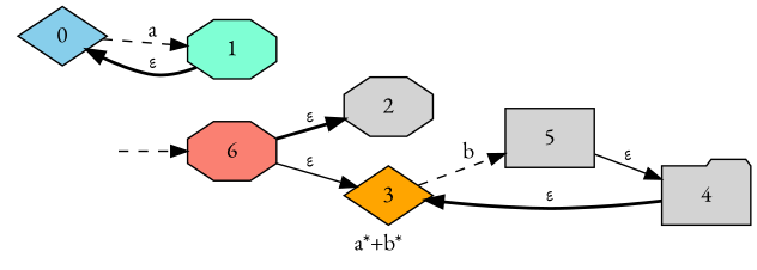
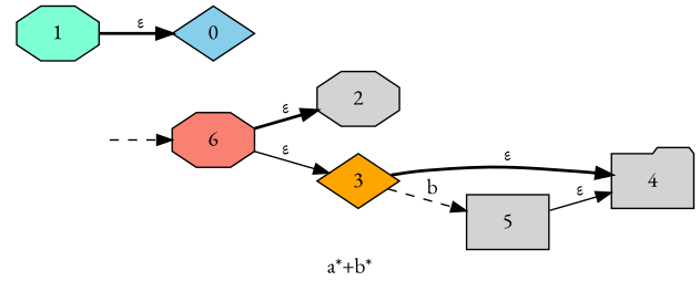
  digraph {
    fontname="EB Garamond"
    label="a*+b*"
    rankdir=LR
    node [fillcolor=lightgrey fontname="EB Garamond" shape=octagon style=filled]
    edge [fontname="EB Garamond" style=dashed]
    2
    0 [fillcolor=skyblue shape=diamond]
    1 [fillcolor=aquamarine]
    3 [fillcolor=orange shape=diamond]
    4 [shape=folder]
    5 [shape=box]
    __I__ [shape=circle style=invis width=0 fillcolor=""]
    6 [fillcolor=salmon]
-   0 -> 1 [label=a]
    1 -> 0 [label="ε" style=bold]
-   4 -> 3 [label="ε" style=bold]
+   3 -> 4 [label="ε" style=bold]
    3 -> 5 [label=b]
    5 -> 4 [label="ε" style=solid]
    __I__ -> 6
    6 -> 2 [label="ε" style=bold]
    6 -> 3 [label="ε" style=solid]
  }
